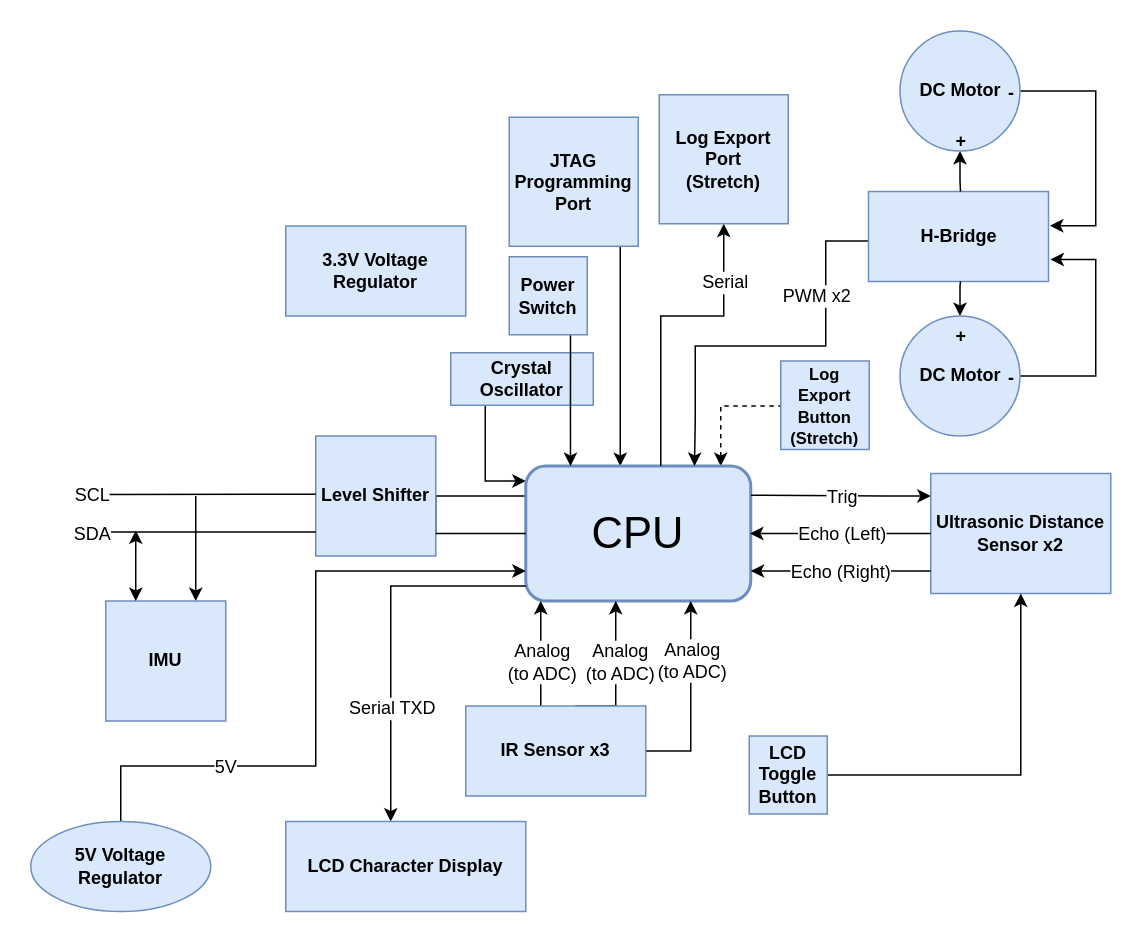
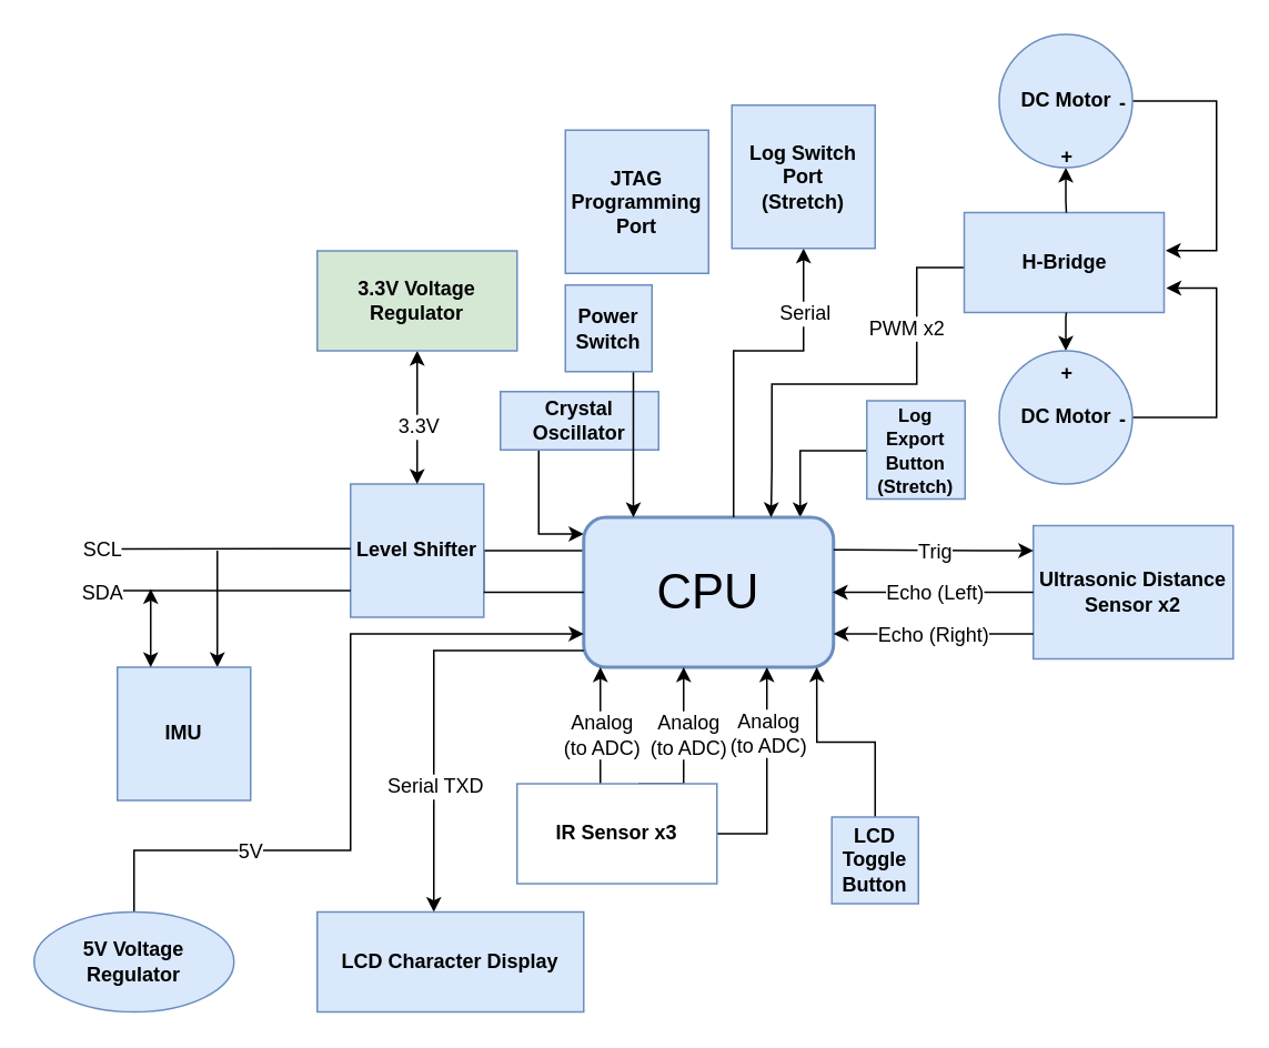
  <mxCell id="0" />
  <mxCell id="1" parent="0" />
  <mxCell id="2" value="" style="edgeStyle=orthogonalEdgeStyle;rounded=0;orthogonalLoop=1;jettySize=auto;html=1;startArrow=classic;startFill=1;endArrow=none;endFill=0;exitX=0;exitY=0.111;exitDx=0;exitDy=0;exitPerimeter=0;entryX=0.5;entryY=1;entryDx=0;entryDy=0;" parent="1" source="7" target="3" edge="1"><mxGeometry relative="1" as="geometry"><mxPoint x="330" y="300" as="targetPoint" /><Array as="points"><mxPoint x="323" y="320" /></Array></mxGeometry></mxCell>
  <mxCell id="3" value="&lt;b&gt;Crystal Oscillator&lt;/b&gt;" style="rounded=0;whiteSpace=wrap;html=1;fillColor=#dae8fc;strokeColor=#6c8ebf;" parent="1" vertex="1"><mxGeometry x="300" y="234.5" width="95" height="35" as="geometry" /></mxCell>
  <mxCell id="4" value="" style="edgeStyle=orthogonalEdgeStyle;rounded=0;orthogonalLoop=1;jettySize=auto;html=1;endArrow=none;endFill=0;" parent="1" edge="1"><mxGeometry relative="1" as="geometry"><mxPoint x="350" y="355" as="sourcePoint" /><mxPoint x="290" y="355" as="targetPoint" /><Array as="points"><mxPoint x="350" y="330" /></Array></mxGeometry></mxCell>
- <mxCell id="5" value="" style="edgeStyle=orthogonalEdgeStyle;rounded=0;orthogonalLoop=1;jettySize=auto;html=1;startArrow=classic;startFill=1;endArrow=none;endFill=0;" parent="1" source="7" target="56" edge="1"><mxGeometry relative="1" as="geometry"><mxPoint x="425" y="230" as="targetPoint" /><Array as="points"><mxPoint x="413" y="270" /><mxPoint x="413" y="270" /></Array></mxGeometry></mxCell>
- <mxCell id="6" value="" style="edgeStyle=orthogonalEdgeStyle;rounded=0;orthogonalLoop=1;jettySize=auto;html=1;startArrow=classic;startFill=1;endArrow=none;endFill=0;dashed=1;" parent="1" source="7" target="61" edge="1"><mxGeometry relative="1" as="geometry"><mxPoint x="480" y="270" as="sourcePoint" /><mxPoint x="530" y="230" as="targetPoint" /><Array as="points"><mxPoint x="480" y="270" /></Array></mxGeometry></mxCell>
+ <mxCell id="6" value="" style="edgeStyle=orthogonalEdgeStyle;rounded=0;orthogonalLoop=1;jettySize=auto;html=1;startArrow=classic;startFill=1;endArrow=none;endFill=0;" parent="1" source="7" target="61" edge="1"><mxGeometry relative="1" as="geometry"><mxPoint x="480" y="270" as="sourcePoint" /><mxPoint x="530" y="230" as="targetPoint" /><Array as="points"><mxPoint x="480" y="270" /></Array></mxGeometry></mxCell>
  <mxCell id="7" value="&lt;font style=&quot;font-size: 29px&quot;&gt;CPU&lt;/font&gt;" style="rounded=1;whiteSpace=wrap;html=1;fillColor=#dae8fc;strokeColor=#6c8ebf;strokeWidth=2;" parent="1" vertex="1"><mxGeometry x="350" y="310" width="150" height="90" as="geometry" /></mxCell>
  <mxCell id="8" value="" style="edgeStyle=orthogonalEdgeStyle;rounded=0;orthogonalLoop=1;jettySize=auto;html=1;startArrow=none;startFill=0;endArrow=classic;endFill=1;" parent="1" target="7" edge="1"><mxGeometry relative="1" as="geometry"><mxPoint x="399.667" y="470" as="sourcePoint" /><Array as="points"><mxPoint x="400" y="500" /><mxPoint x="360" y="500" /></Array></mxGeometry></mxCell>
  <mxCell id="9" value="&lt;div&gt;Analog&lt;/div&gt;&lt;div&gt;(to ADC)&lt;br&gt;&lt;/div&gt;" style="text;html=1;resizable=0;points=[];align=center;verticalAlign=middle;labelBackgroundColor=#ffffff;" parent="8" vertex="1" connectable="0"><mxGeometry x="0.618" y="-1" relative="1" as="geometry"><mxPoint x="-1" y="7.5" as="offset" /></mxGeometry></mxCell>
  <mxCell id="10" value="" style="edgeStyle=orthogonalEdgeStyle;rounded=0;orthogonalLoop=1;jettySize=auto;html=1;startArrow=none;startFill=0;endArrow=classic;endFill=1;" parent="1" target="7" edge="1"><mxGeometry relative="1" as="geometry"><mxPoint x="369.667" y="470" as="sourcePoint" /><Array as="points"><mxPoint x="370" y="500" /><mxPoint x="460" y="500" /></Array></mxGeometry></mxCell>
  <mxCell id="11" value="&lt;div&gt;Analog&lt;/div&gt;&lt;div&gt;(to ADC)&lt;br&gt;&lt;/div&gt;" style="text;html=1;resizable=0;points=[];align=center;verticalAlign=middle;labelBackgroundColor=#ffffff;" parent="10" vertex="1" connectable="0"><mxGeometry x="0.667" y="-1" relative="1" as="geometry"><mxPoint x="-1" y="3.5" as="offset" /></mxGeometry></mxCell>
  <mxCell id="12" value="" style="edgeStyle=orthogonalEdgeStyle;rounded=0;orthogonalLoop=1;jettySize=auto;html=1;startArrow=none;startFill=0;endArrow=classic;endFill=1;" parent="1" target="7" edge="1"><mxGeometry relative="1" as="geometry"><mxPoint x="383" y="470" as="sourcePoint" /><Array as="points"><mxPoint x="410" y="470" /></Array></mxGeometry></mxCell>
  <mxCell id="13" value="&lt;div&gt;Analog&lt;/div&gt;&lt;div&gt;(to ADC)&lt;br&gt;&lt;/div&gt;" style="text;html=1;resizable=0;points=[];align=center;verticalAlign=middle;labelBackgroundColor=#ffffff;" parent="12" vertex="1" connectable="0"><mxGeometry x="0.086" relative="1" as="geometry"><mxPoint x="2" y="-4" as="offset" /></mxGeometry></mxCell>
  <mxCell id="14" value="&lt;b&gt;Level Shifter&lt;/b&gt;" style="whiteSpace=wrap;html=1;aspect=fixed;fillColor=#dae8fc;strokeColor=#6c8ebf;" parent="1" vertex="1"><mxGeometry x="210" y="290" width="80" height="80" as="geometry" /></mxCell>
- <mxCell id="17" value="&lt;b&gt;3.3V Voltage Regulator&lt;/b&gt;" style="rounded=0;whiteSpace=wrap;html=1;fillColor=#dae8fc;strokeColor=#6c8ebf;" parent="1" vertex="1"><mxGeometry x="190" y="150" width="120" height="60" as="geometry" /></mxCell>
+ <mxCell id="15" value="" style="edgeStyle=orthogonalEdgeStyle;rounded=0;orthogonalLoop=1;jettySize=auto;html=1;startArrow=classic;startFill=1;endArrow=classic;endFill=1;" parent="1" source="17" target="14" edge="1"><mxGeometry relative="1" as="geometry" /></mxCell>
+ <mxCell id="16" value="3.3V" style="text;html=1;resizable=0;points=[];align=center;verticalAlign=middle;labelBackgroundColor=#ffffff;" parent="15" vertex="1" connectable="0"><mxGeometry x="0.188" y="4" relative="1" as="geometry"><mxPoint x="-4" y="-2.5" as="offset" /></mxGeometry></mxCell>
+ <mxCell id="17" value="&lt;b&gt;3.3V Voltage Regulator&lt;/b&gt;" style="rounded=0;whiteSpace=wrap;html=1;fillColor=#d5e8d4;strokeColor=#6c8ebf;" parent="1" vertex="1"><mxGeometry x="190" y="150" width="120" height="60" as="geometry" /></mxCell>
  <mxCell id="18" value="" style="edgeStyle=orthogonalEdgeStyle;rounded=0;orthogonalLoop=1;jettySize=auto;html=1;endArrow=none;endFill=0;startArrow=classic;startFill=1;" parent="1" source="19" edge="1"><mxGeometry relative="1" as="geometry"><mxPoint x="130" y="390" as="sourcePoint" /><mxPoint x="130" y="330" as="targetPoint" /><Array as="points"><mxPoint x="130" y="390" /><mxPoint x="130" y="390" /></Array></mxGeometry></mxCell>
  <mxCell id="19" value="IMU" style="whiteSpace=wrap;html=1;aspect=fixed;fontStyle=1;fillColor=#dae8fc;strokeColor=#6c8ebf;" parent="1" vertex="1"><mxGeometry x="70" y="400" width="80" height="80" as="geometry" /></mxCell>
  <mxCell id="20" value="" style="edgeStyle=orthogonalEdgeStyle;rounded=0;orthogonalLoop=1;jettySize=auto;html=1;startArrow=none;startFill=0;endArrow=classic;endFill=1;" parent="1" source="22" target="7" edge="1"><mxGeometry relative="1" as="geometry"><mxPoint x="230" y="380" as="targetPoint" /><Array as="points"><mxPoint x="80" y="510" /><mxPoint x="210" y="510" /><mxPoint x="210" y="380" /></Array></mxGeometry></mxCell>
  <mxCell id="21" value="5V" style="text;html=1;resizable=0;points=[];align=center;verticalAlign=middle;labelBackgroundColor=#ffffff;" parent="20" vertex="1" connectable="0"><mxGeometry x="-0.468" y="-3" relative="1" as="geometry"><mxPoint x="-9.5" y="-3" as="offset" /></mxGeometry></mxCell>
  <mxCell id="22" value="5V Voltage Regulator" style="ellipse;whiteSpace=wrap;html=1;fontStyle=1;fillColor=#dae8fc;strokeColor=#6c8ebf;strokeWidth=1;" parent="1" vertex="1"><mxGeometry x="20" y="547" width="120" height="60" as="geometry" /></mxCell>
  <mxCell id="23" value="" style="edgeStyle=orthogonalEdgeStyle;rounded=0;orthogonalLoop=1;jettySize=auto;html=1;startArrow=classic;startFill=1;endArrow=none;endFill=0;" parent="1" source="25" target="7" edge="1"><mxGeometry relative="1" as="geometry"><mxPoint x="260" y="390" as="targetPoint" /><Array as="points"><mxPoint x="260" y="390" /></Array></mxGeometry></mxCell>
  <mxCell id="24" value="Serial TXD" style="text;html=1;resizable=0;points=[];align=center;verticalAlign=middle;labelBackgroundColor=#ffffff;" parent="23" vertex="1" connectable="0"><mxGeometry x="-0.268" y="-2" relative="1" as="geometry"><mxPoint x="-2" y="14" as="offset" /></mxGeometry></mxCell>
  <mxCell id="25" value="LCD Character Display" style="rounded=0;whiteSpace=wrap;html=1;fontStyle=1;fillColor=#dae8fc;strokeColor=#6c8ebf;" parent="1" vertex="1"><mxGeometry x="190" y="547" width="160" height="60" as="geometry" /></mxCell>
  <mxCell id="26" value="Ultrasonic Distance Sensor x2" style="rounded=0;whiteSpace=wrap;html=1;fontStyle=1;fillColor=#dae8fc;strokeColor=#6c8ebf;" parent="1" vertex="1"><mxGeometry x="620" y="315" width="120" height="80" as="geometry" /></mxCell>
  <mxCell id="27" value="" style="edgeStyle=orthogonalEdgeStyle;rounded=0;orthogonalLoop=1;jettySize=auto;html=1;startArrow=none;startFill=0;endArrow=classic;endFill=1;entryX=0.75;entryY=0;entryDx=0;entryDy=0;" parent="1" source="29" target="7" edge="1"><mxGeometry relative="1" as="geometry"><mxPoint x="480" y="309" as="targetPoint" /><Array as="points"><mxPoint x="550" y="160" /><mxPoint x="550" y="230" /><mxPoint x="463" y="230" /><mxPoint x="463" y="280" /></Array></mxGeometry></mxCell>
  <mxCell id="28" value="PWM x2" style="text;html=1;resizable=0;points=[];align=center;verticalAlign=middle;labelBackgroundColor=#ffffff;" parent="27" vertex="1" connectable="0"><mxGeometry x="-0.127" y="-2" relative="1" as="geometry"><mxPoint x="11" y="-31.5" as="offset" /></mxGeometry></mxCell>
  <mxCell id="29" value="&lt;b&gt;H-Bridge&lt;/b&gt;" style="rounded=0;whiteSpace=wrap;html=1;fillColor=#dae8fc;strokeColor=#6c8ebf;" parent="1" vertex="1"><mxGeometry x="578.5" y="127" width="120" height="60" as="geometry" /></mxCell>
  <mxCell id="30" value="" style="edgeStyle=orthogonalEdgeStyle;rounded=0;orthogonalLoop=1;jettySize=auto;html=1;endArrow=none;endFill=0;startArrow=classic;startFill=1;" parent="1" source="32" edge="1"><mxGeometry relative="1" as="geometry"><mxPoint x="639.833" y="127" as="targetPoint" /></mxGeometry></mxCell>
  <mxCell id="31" style="edgeStyle=orthogonalEdgeStyle;rounded=0;orthogonalLoop=1;jettySize=auto;html=1;" parent="1" source="32" edge="1"><mxGeometry relative="1" as="geometry"><mxPoint x="699.5" y="149.833" as="targetPoint" /><Array as="points"><mxPoint x="730" y="60" /><mxPoint x="730" y="150" /></Array></mxGeometry></mxCell>
  <mxCell id="32" value="DC Motor" style="ellipse;whiteSpace=wrap;html=1;aspect=fixed;fontStyle=1;fillColor=#dae8fc;strokeColor=#6c8ebf;" parent="1" vertex="1"><mxGeometry x="599.5" y="20" width="80" height="80" as="geometry" /></mxCell>
  <mxCell id="33" value="" style="edgeStyle=orthogonalEdgeStyle;rounded=0;orthogonalLoop=1;jettySize=auto;html=1;endArrow=none;endFill=0;startArrow=classic;startFill=1;" parent="1" source="35" edge="1"><mxGeometry relative="1" as="geometry"><mxPoint x="639.833" y="187" as="targetPoint" /></mxGeometry></mxCell>
  <mxCell id="34" value="" style="edgeStyle=orthogonalEdgeStyle;rounded=0;orthogonalLoop=1;jettySize=auto;html=1;entryX=1;entryY=0.75;entryDx=0;entryDy=0;" parent="1" source="35" edge="1"><mxGeometry relative="1" as="geometry"><mxPoint x="699.833" y="172.333" as="targetPoint" /><Array as="points"><mxPoint x="730" y="250" /><mxPoint x="730" y="172" /></Array></mxGeometry></mxCell>
  <mxCell id="35" value="DC Motor" style="ellipse;whiteSpace=wrap;html=1;aspect=fixed;fontStyle=1;fillColor=#dae8fc;strokeColor=#6c8ebf;" parent="1" vertex="1"><mxGeometry x="599.5" y="210" width="80" height="80" as="geometry" /></mxCell>
  <mxCell id="36" value="" style="edgeStyle=orthogonalEdgeStyle;rounded=0;orthogonalLoop=1;jettySize=auto;html=1;endArrow=none;endFill=0;" parent="1" edge="1"><mxGeometry relative="1" as="geometry"><mxPoint x="210" y="328.857" as="sourcePoint" /><mxPoint x="70" y="329" as="targetPoint" /><Array as="points"><mxPoint x="210" y="329" /></Array></mxGeometry></mxCell>
  <mxCell id="37" value="SCL" style="text;html=1;resizable=0;points=[];align=center;verticalAlign=middle;labelBackgroundColor=#ffffff;" parent="36" vertex="1" connectable="0"><mxGeometry x="0.845" relative="1" as="geometry"><mxPoint x="-20.5" y="0.5" as="offset" /></mxGeometry></mxCell>
  <mxCell id="38" value="" style="edgeStyle=orthogonalEdgeStyle;rounded=0;orthogonalLoop=1;jettySize=auto;html=1;endArrow=none;endFill=0;" parent="1" edge="1"><mxGeometry relative="1" as="geometry"><mxPoint x="210" y="354" as="sourcePoint" /><mxPoint x="70" y="354" as="targetPoint" /><Array as="points"><mxPoint x="130" y="354" /><mxPoint x="130" y="354" /></Array></mxGeometry></mxCell>
  <mxCell id="39" value="SDA" style="text;html=1;resizable=0;points=[];align=center;verticalAlign=middle;labelBackgroundColor=#ffffff;" parent="38" vertex="1" connectable="0"><mxGeometry x="0.355" relative="1" as="geometry"><mxPoint x="-55" y="1" as="offset" /></mxGeometry></mxCell>
  <mxCell id="40" value="" style="edgeStyle=orthogonalEdgeStyle;rounded=0;orthogonalLoop=1;jettySize=auto;html=1;endArrow=classic;endFill=1;startArrow=classic;startFill=1;" parent="1" source="19" edge="1"><mxGeometry relative="1" as="geometry"><mxPoint x="89.857" y="393" as="sourcePoint" /><mxPoint x="90" y="353" as="targetPoint" /><Array as="points"><mxPoint x="90" y="390" /><mxPoint x="90" y="390" /></Array></mxGeometry></mxCell>
  <mxCell id="41" value="" style="edgeStyle=orthogonalEdgeStyle;rounded=0;orthogonalLoop=1;jettySize=auto;html=1;startArrow=none;startFill=0;endArrow=classic;endFill=1;exitX=0;exitY=0.5;exitDx=0;exitDy=0;" parent="1" source="26" edge="1"><mxGeometry relative="1" as="geometry"><mxPoint x="569.357" y="355" as="sourcePoint" /><mxPoint x="499.5" y="355" as="targetPoint" /><Array as="points" /></mxGeometry></mxCell>
  <mxCell id="42" value="Echo (Left)" style="text;html=1;resizable=0;points=[];align=center;verticalAlign=middle;labelBackgroundColor=#ffffff;" parent="41" vertex="1" connectable="0"><mxGeometry x="-0.185" y="-1" relative="1" as="geometry"><mxPoint x="-11" y="1" as="offset" /></mxGeometry></mxCell>
  <mxCell id="43" value="" style="edgeStyle=orthogonalEdgeStyle;rounded=0;orthogonalLoop=1;jettySize=auto;html=1;startArrow=none;startFill=0;endArrow=classic;endFill=1;" parent="1" source="26" edge="1"><mxGeometry relative="1" as="geometry"><mxPoint x="569.857" y="380" as="sourcePoint" /><mxPoint x="500" y="380" as="targetPoint" /><Array as="points"><mxPoint x="630" y="380" /><mxPoint x="630" y="380" /></Array></mxGeometry></mxCell>
  <mxCell id="44" value="Echo (Right)" style="text;html=1;resizable=0;points=[];align=center;verticalAlign=middle;labelBackgroundColor=#ffffff;" parent="43" vertex="1" connectable="0"><mxGeometry x="-0.125" y="-1" relative="1" as="geometry"><mxPoint x="-7.5" y="1" as="offset" /></mxGeometry></mxCell>
  <mxCell id="45" value="" style="edgeStyle=orthogonalEdgeStyle;rounded=0;orthogonalLoop=1;jettySize=auto;html=1;startArrow=classic;startFill=1;endArrow=none;endFill=0;" parent="1" source="26" edge="1"><mxGeometry relative="1" as="geometry"><mxPoint x="569.857" y="329.5" as="sourcePoint" /><mxPoint x="500.143" y="329.5" as="targetPoint" /><Array as="points"><mxPoint x="590" y="330" /><mxPoint x="590" y="330" /></Array></mxGeometry></mxCell>
  <mxCell id="46" value="Trig" style="text;html=1;resizable=0;points=[];align=center;verticalAlign=middle;labelBackgroundColor=#ffffff;" parent="45" vertex="1" connectable="0"><mxGeometry x="0.311" y="-1" relative="1" as="geometry"><mxPoint x="19" y="1.5" as="offset" /></mxGeometry></mxCell>
- <mxCell id="47" value="" style="edgeStyle=orthogonalEdgeStyle;rounded=0;orthogonalLoop=1;jettySize=auto;html=1;startArrow=none;startFill=0;endArrow=classic;endFill=1;" parent="1" source="48" target="26" edge="1"><mxGeometry relative="1" as="geometry"><mxPoint x="525" y="410" as="targetPoint" /></mxGeometry></mxCell>
+ <mxCell id="47" value="" style="edgeStyle=orthogonalEdgeStyle;rounded=0;orthogonalLoop=1;jettySize=auto;html=1;startArrow=none;startFill=0;endArrow=classic;endFill=1;entryX=0.933;entryY=1;entryDx=0;entryDy=0;entryPerimeter=0;" parent="1" source="48" target="7" edge="1"><mxGeometry relative="1" as="geometry"><mxPoint x="525" y="410" as="targetPoint" /></mxGeometry></mxCell>
  <mxCell id="48" value="LCD Toggle Button" style="whiteSpace=wrap;html=1;aspect=fixed;fontStyle=1;fillColor=#dae8fc;strokeColor=#6c8ebf;" parent="1" vertex="1"><mxGeometry x="499" y="490" width="52" height="52" as="geometry" /></mxCell>
- <mxCell id="49" value="IR Sensor x3" style="rounded=0;whiteSpace=wrap;html=1;fontStyle=1;fillColor=#dae8fc;strokeColor=#6c8ebf;" parent="1" vertex="1"><mxGeometry x="310" y="470" width="120" height="60" as="geometry" /></mxCell>
+ <mxCell id="49" value="IR Sensor x3" style="rounded=0;whiteSpace=wrap;html=1;fontStyle=1;fillColor=#ffffff;strokeColor=#6c8ebf;" parent="1" vertex="1"><mxGeometry x="310" y="470" width="120" height="60" as="geometry" /></mxCell>
  <mxCell id="50" value="" style="edgeStyle=orthogonalEdgeStyle;rounded=0;orthogonalLoop=1;jettySize=auto;html=1;startArrow=none;startFill=0;endArrow=classic;endFill=1;" parent="1" edge="1"><mxGeometry relative="1" as="geometry"><mxPoint x="379.833" y="222.5" as="sourcePoint" /><mxPoint x="379.833" y="310" as="targetPoint" /><Array as="points"><mxPoint x="380" y="280" /><mxPoint x="380" y="280" /></Array></mxGeometry></mxCell>
  <mxCell id="51" value="&lt;b&gt;Power Switch&lt;br&gt;&lt;/b&gt;" style="whiteSpace=wrap;html=1;aspect=fixed;fillColor=#dae8fc;strokeColor=#6c8ebf;" parent="1" vertex="1"><mxGeometry x="339" y="170.5" width="52" height="52" as="geometry" /></mxCell>
  <mxCell id="52" value="+" style="text;html=1;resizable=0;points=[];autosize=1;align=left;verticalAlign=top;spacingTop=-4;direction=south;fontStyle=1" parent="1" vertex="1"><mxGeometry x="635" y="214" width="20" height="20" as="geometry" /></mxCell>
  <mxCell id="53" value="+" style="text;html=1;resizable=0;points=[];autosize=1;align=left;verticalAlign=top;spacingTop=-4;fontStyle=1" parent="1" vertex="1"><mxGeometry x="635" y="84" width="20" height="20" as="geometry" /></mxCell>
  <mxCell id="54" value="-" style="text;html=1;resizable=0;points=[];autosize=1;align=left;verticalAlign=top;spacingTop=-4;fontStyle=1" parent="1" vertex="1"><mxGeometry x="669.5" y="52" width="20" height="20" as="geometry" /></mxCell>
  <mxCell id="55" value="-" style="text;html=1;resizable=0;points=[];autosize=1;align=left;verticalAlign=top;spacingTop=-4;fontStyle=1" parent="1" vertex="1"><mxGeometry x="669.5" y="242" width="20" height="20" as="geometry" /></mxCell>
  <mxCell id="56" value="&lt;b&gt;JTAG Programming Port&lt;/b&gt;" style="whiteSpace=wrap;html=1;aspect=fixed;fillColor=#dae8fc;strokeColor=#6c8ebf;" parent="1" vertex="1"><mxGeometry x="339" y="77.5" width="86" height="86" as="geometry" /></mxCell>
  <mxCell id="57" value="" style="edgeStyle=orthogonalEdgeStyle;rounded=0;orthogonalLoop=1;jettySize=auto;html=1;startArrow=classic;startFill=1;endArrow=none;endFill=0;" parent="1" source="59" edge="1"><mxGeometry relative="1" as="geometry"><mxPoint x="440" y="310" as="targetPoint" /><Array as="points"><mxPoint x="482" y="210" /><mxPoint x="440" y="210" /><mxPoint x="440" y="310" /></Array></mxGeometry></mxCell>
  <mxCell id="58" value="Serial" style="text;html=1;resizable=0;points=[];align=center;verticalAlign=middle;labelBackgroundColor=#ffffff;" parent="57" vertex="1" connectable="0"><mxGeometry x="0.324" y="2" relative="1" as="geometry"><mxPoint x="40.5" y="-54" as="offset" /></mxGeometry></mxCell>
- <mxCell id="59" value="&lt;div&gt;&lt;b&gt;Log Export Port&lt;/b&gt;&lt;/div&gt;&lt;div&gt;&lt;b&gt;(Stretch)&lt;br&gt;&lt;/b&gt;&lt;/div&gt;" style="whiteSpace=wrap;html=1;aspect=fixed;fillColor=#dae8fc;strokeColor=#6c8ebf;" parent="1" vertex="1"><mxGeometry x="439" y="62.5" width="86" height="86" as="geometry" /></mxCell>
+ <mxCell id="59" value="&lt;div&gt;&lt;b&gt;Log Switch Port&lt;/b&gt;&lt;/div&gt;&lt;div&gt;&lt;b&gt;(Stretch)&lt;br&gt;&lt;/b&gt;&lt;/div&gt;" style="whiteSpace=wrap;html=1;aspect=fixed;fillColor=#dae8fc;strokeColor=#6c8ebf;" parent="1" vertex="1"><mxGeometry x="439" y="62.5" width="86" height="86" as="geometry" /></mxCell>
  <mxCell id="60" value="" style="edgeStyle=orthogonalEdgeStyle;rounded=0;orthogonalLoop=1;jettySize=auto;html=1;endArrow=none;endFill=0;" parent="1" source="7" target="14" edge="1"><mxGeometry relative="1" as="geometry"><mxPoint x="353" y="330" as="sourcePoint" /><mxPoint x="293" y="330" as="targetPoint" /><Array as="points"><mxPoint x="330" y="355" /><mxPoint x="330" y="355" /></Array></mxGeometry></mxCell>
  <mxCell id="61" value="&lt;font style=&quot;font-size: 11px&quot;&gt;Log Export Button (Stretch)&lt;/font&gt;" style="whiteSpace=wrap;html=1;aspect=fixed;fontStyle=1;fillColor=#dae8fc;strokeColor=#6c8ebf;" parent="1" vertex="1"><mxGeometry x="520" y="240" width="59" height="59" as="geometry" /></mxCell>
